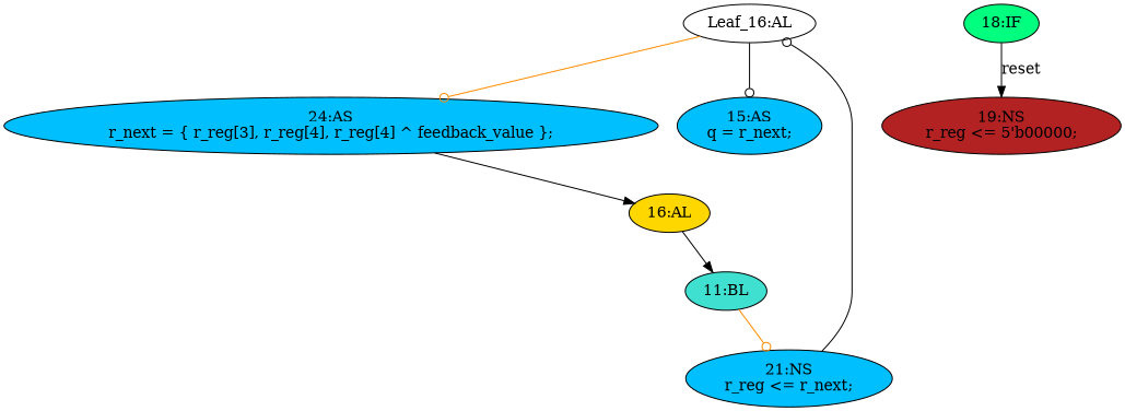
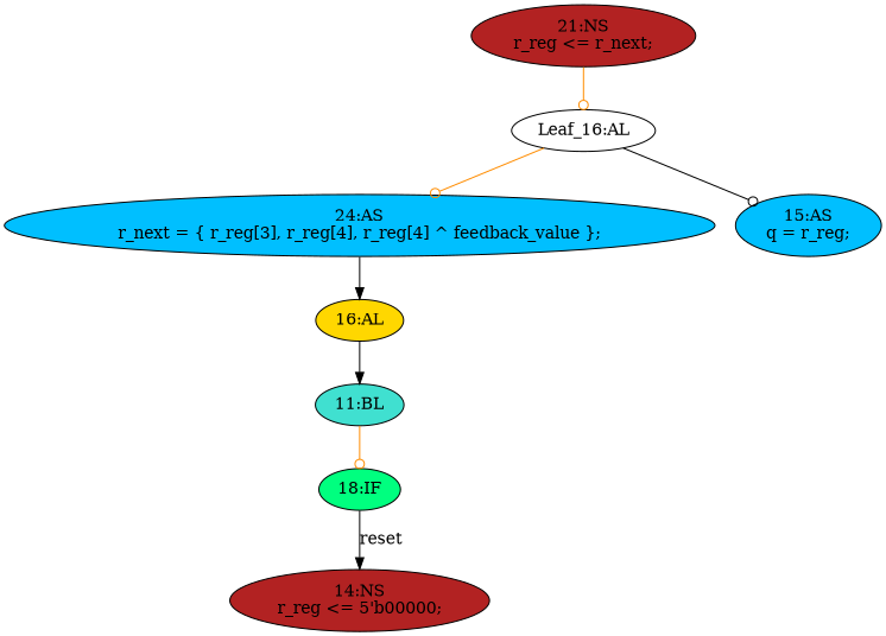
  strict digraph {
    node [fillcolor=deepskyblue statements="[]" style=filled typ=Assign]
    edge [arrowhead=odot color=black]
    n1 [def_var="['r_reg']" label="Leaf_16:AL" fillcolor="" statements="" style="" typ=""]
    n2 [ast="<pyverilog.vparser.ast.Assign object at 0x7fd552ee7f50>" def_var="['r_next']" label="24:AS\nr_next = { r_reg[3], r_reg[4], r_reg[4] ^ feedback_value };" use_var="['r_reg', 'r_reg', 'r_reg', 'feedback_value']"]
-   n3 [ast="<pyverilog.vparser.ast.Assign object at 0x7fd552e96750>" def_var="['q']" label="15:AS\nq = r_next;" use_var="['r_reg']"]
+   n3 [ast="<pyverilog.vparser.ast.Assign object at 0x7fd552e96750>" def_var="['q']" label="15:AS\nq = r_reg;" use_var="['r_reg']"]
    n4 [ast="<pyverilog.vparser.ast.Always object at 0x7fd552ee4210>" clk_sens=True fillcolor=gold label="16:AL" sens="['clk', 'reset']" typ=Always use_var="['reset', 'r_next']"]
    n5 [ast="<pyverilog.vparser.ast.Block object at 0x7fd552ee4890>" fillcolor=turquoise label="11:BL" typ=Block]
    n6 [ast="<pyverilog.vparser.ast.IfStatement object at 0x7fd552e8e550>" fillcolor=springgreen label="18:IF" typ=IfStatement]
-   n7 [ast="<pyverilog.vparser.ast.NonblockingSubstitution object at 0x7fd552e8ecd0>" fillcolor=firebrick label="19:NS\nr_reg <= 5'b00000;" statements="[<pyverilog.vparser.ast.NonblockingSubstitution object at 0x7fd552e8ecd0>]" typ=NonblockingSubstitution]
-   n8 [ast="<pyverilog.vparser.ast.NonblockingSubstitution object at 0x7fd552ef2390>" label="21:NS\nr_reg <= r_next;" statements="[<pyverilog.vparser.ast.NonblockingSubstitution object at 0x7fd552ef2390>]" typ=NonblockingSubstitution]
+   n7 [ast="<pyverilog.vparser.ast.NonblockingSubstitution object at 0x7fd552e8ecd0>" fillcolor=firebrick label="14:NS\nr_reg <= 5'b00000;" statements="[<pyverilog.vparser.ast.NonblockingSubstitution object at 0x7fd552e8ecd0>]" typ=NonblockingSubstitution]
+   n8 [ast="<pyverilog.vparser.ast.NonblockingSubstitution object at 0x7fd552ef2390>" fillcolor=firebrick label="21:NS\nr_reg <= r_next;" statements="[<pyverilog.vparser.ast.NonblockingSubstitution object at 0x7fd552ef2390>]" typ=NonblockingSubstitution]
    n1 -> n2 [color=darkorange]
    n1 -> n3
    n2 -> n4 [arrowhead=normal]
    n4 -> n5 [arrowhead=normal cond="[]" lineno=None]
-   n5 -> n8 [color=darkorange cond="[]" lineno=None]
+   n5 -> n6 [color=darkorange cond="[]" lineno=None]
    n6 -> n7 [arrowhead=normal cond="['reset']" label=reset lineno=18]
-   n8 -> n1 [cond="[]" lineno=None]
+   n8 -> n1 [color=darkorange cond="[]" lineno=None]
  }
